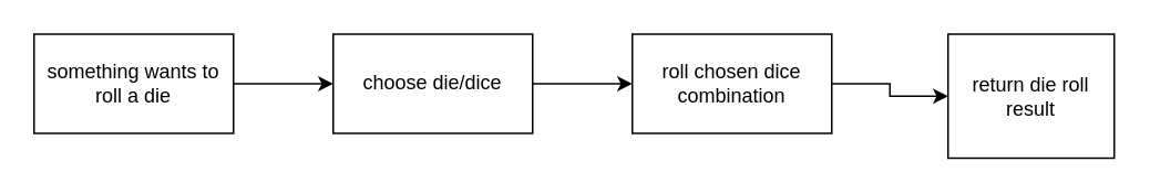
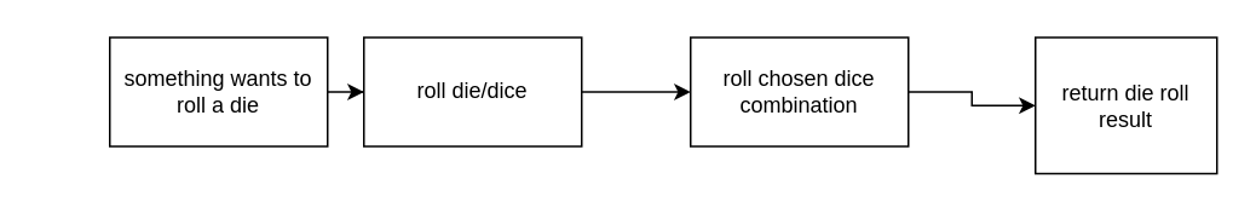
  <mxCell id="0" />
  <mxCell id="1" parent="0" />
  <mxCell id="2" style="edgeStyle=orthogonalEdgeStyle;rounded=0;orthogonalLoop=1;jettySize=auto;html=1;entryX=0;entryY=0.5;entryDx=0;entryDy=0;" edge="1" parent="1" source="3" target="5"><mxGeometry relative="1" as="geometry" /></mxCell>
- <mxCell id="3" value="something wants to roll a die&lt;br&gt;" style="rounded=0;whiteSpace=wrap;html=1;" vertex="1" parent="1"><mxGeometry x="20" y="20" width="120" height="60" as="geometry" /></mxCell>
+ <mxCell id="3" value="something wants to roll a die&lt;br&gt;" style="rounded=0;whiteSpace=wrap;html=1;" vertex="1" parent="1"><mxGeometry x="60" y="20" width="120" height="60" as="geometry" /></mxCell>
  <mxCell id="4" style="edgeStyle=orthogonalEdgeStyle;rounded=0;orthogonalLoop=1;jettySize=auto;html=1;" edge="1" parent="1" source="5" target="7"><mxGeometry relative="1" as="geometry" /></mxCell>
- <mxCell id="5" value="choose die/dice" style="rounded=0;whiteSpace=wrap;html=1;" vertex="1" parent="1"><mxGeometry x="200" y="20" width="120" height="60" as="geometry" /></mxCell>
+ <mxCell id="5" value="roll die/dice" style="rounded=0;whiteSpace=wrap;html=1;" vertex="1" parent="1"><mxGeometry x="200" y="20" width="120" height="60" as="geometry" /></mxCell>
  <mxCell id="6" style="edgeStyle=orthogonalEdgeStyle;rounded=0;orthogonalLoop=1;jettySize=auto;html=1;entryX=0;entryY=0.5;entryDx=0;entryDy=0;" edge="1" parent="1" source="7" target="8"><mxGeometry relative="1" as="geometry" /></mxCell>
  <mxCell id="7" value="roll chosen dice combination" style="rounded=0;whiteSpace=wrap;html=1;" vertex="1" parent="1"><mxGeometry x="380" y="20" width="120" height="60" as="geometry" /></mxCell>
  <mxCell id="8" value="return die roll result" style="rounded=0;whiteSpace=wrap;html=1;" vertex="1" parent="1"><mxGeometry x="570" y="20" width="100" height="75" as="geometry" /></mxCell>
